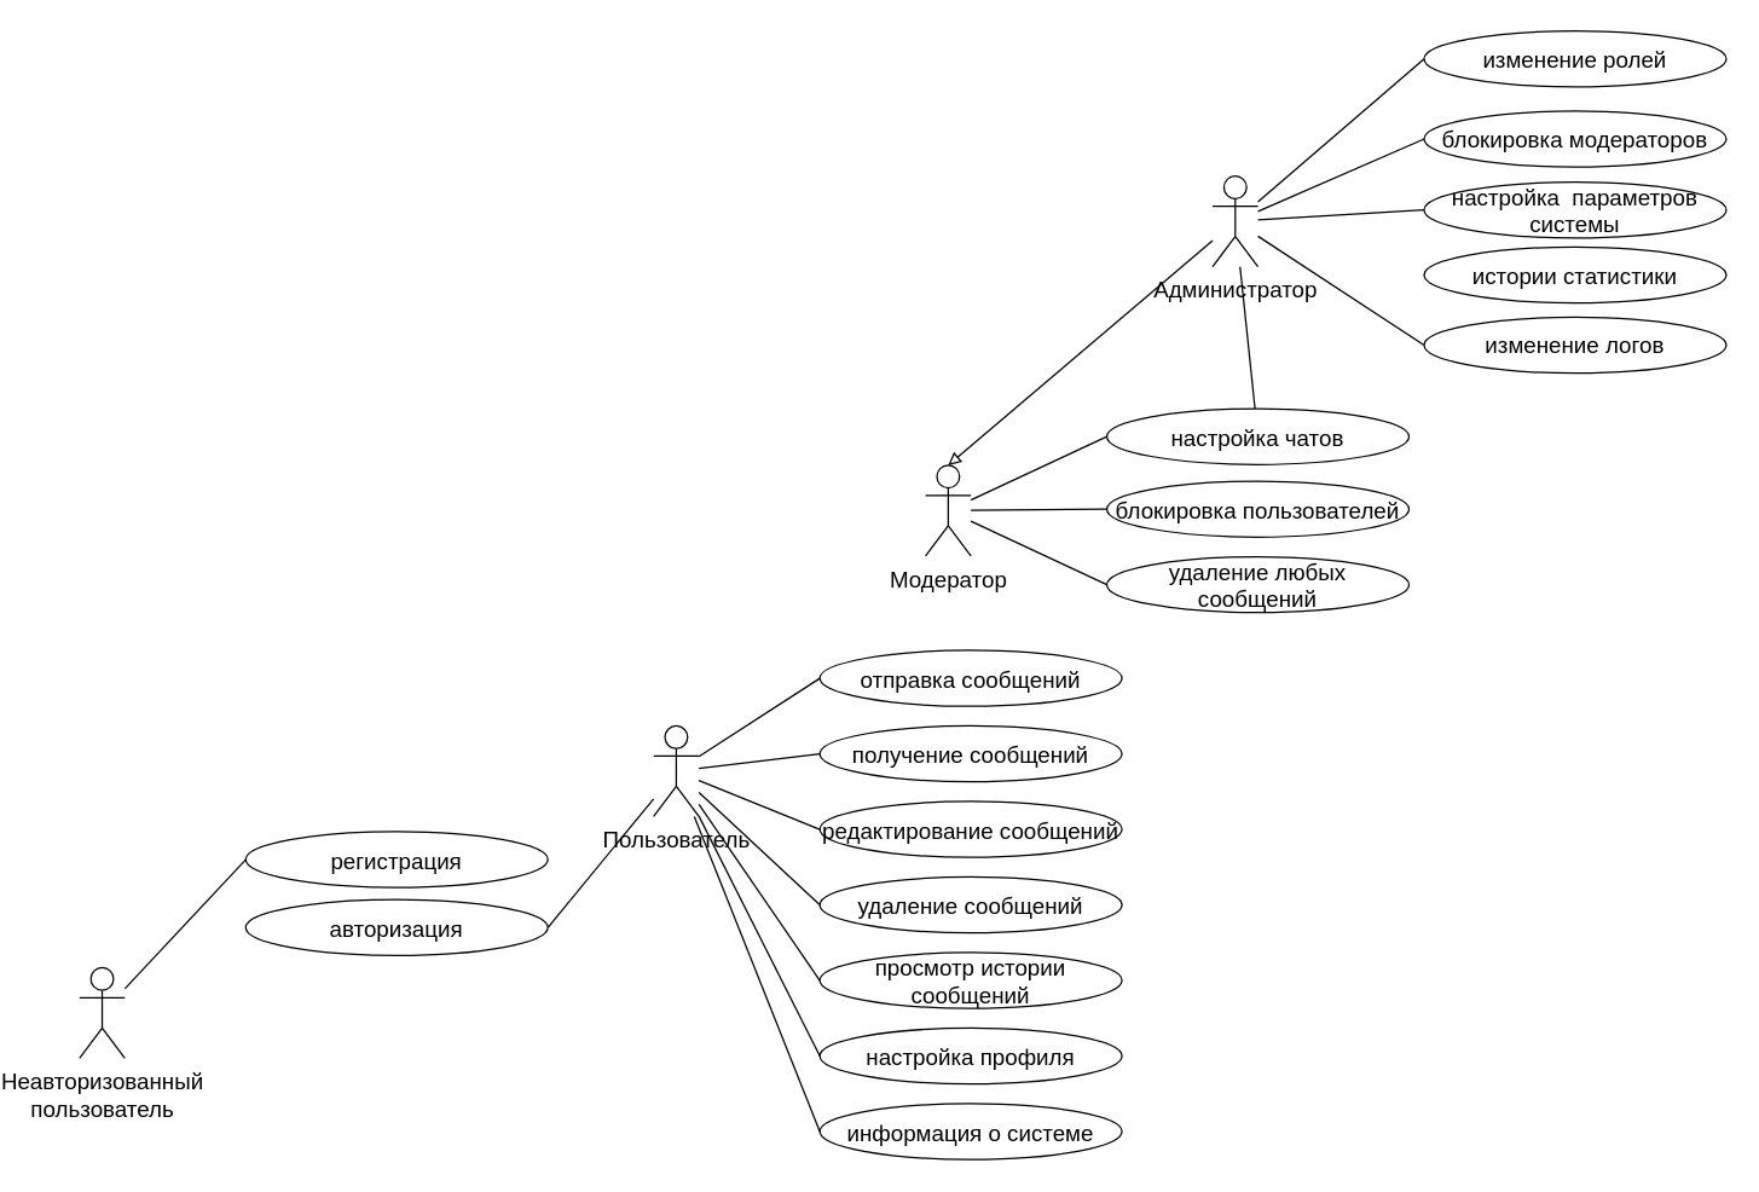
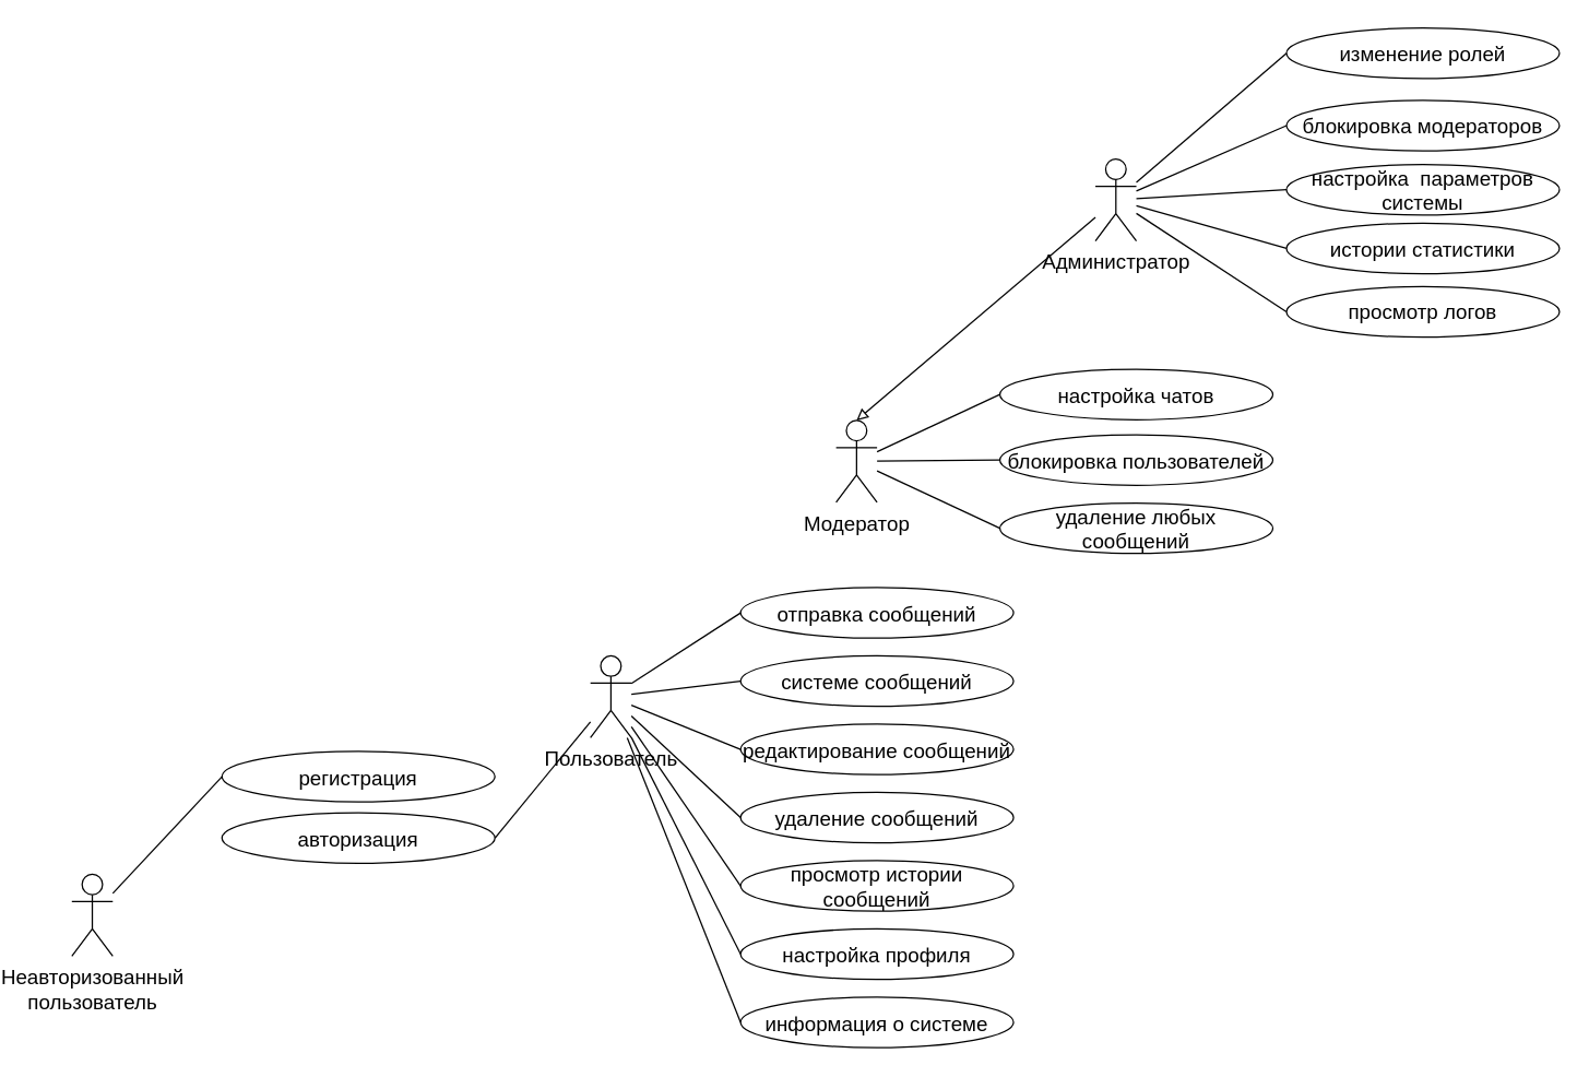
  <mxCell id="0" />
  <mxCell id="1" parent="0" />
  <mxCell id="2" style="rounded=0;orthogonalLoop=1;jettySize=auto;html=1;entryX=0;entryY=0.5;entryDx=0;entryDy=0;endArrow=none;startFill=0;fontFamily=Helvetica;fontSize=15;" parent="1" source="3" target="23" edge="1"><mxGeometry relative="1" as="geometry" /></mxCell>
  <mxCell id="3" value="Неавторизованный&lt;div&gt;&lt;span style=&quot;background-color: transparent; color: light-dark(rgb(0, 0, 0), rgb(255, 255, 255));&quot;&gt;пользователь&lt;/span&gt;&lt;/div&gt;" style="shape=umlActor;verticalLabelPosition=bottom;verticalAlign=top;html=1;outlineConnect=0;fontFamily=Helvetica;fontSize=15;" parent="1" vertex="1"><mxGeometry x="20" y="640" width="30" height="60" as="geometry" /></mxCell>
  <mxCell id="4" style="rounded=0;orthogonalLoop=1;jettySize=auto;html=1;entryX=0;entryY=0.5;entryDx=0;entryDy=0;endArrow=none;startFill=0;fontFamily=Helvetica;fontSize=15;" parent="1" source="12" target="26" edge="1"><mxGeometry relative="1" as="geometry" /></mxCell>
  <mxCell id="5" style="rounded=0;orthogonalLoop=1;jettySize=auto;html=1;entryX=0;entryY=0.5;entryDx=0;entryDy=0;endArrow=none;startFill=0;fontFamily=Helvetica;fontSize=15;" parent="1" source="12" target="27" edge="1"><mxGeometry relative="1" as="geometry" /></mxCell>
  <mxCell id="6" style="rounded=0;orthogonalLoop=1;jettySize=auto;html=1;entryX=0;entryY=0.5;entryDx=0;entryDy=0;endArrow=none;startFill=0;fontFamily=Helvetica;fontSize=15;" parent="1" source="12" target="28" edge="1"><mxGeometry relative="1" as="geometry" /></mxCell>
  <mxCell id="7" style="rounded=0;orthogonalLoop=1;jettySize=auto;html=1;entryX=0;entryY=0.5;entryDx=0;entryDy=0;endArrow=none;startFill=0;fontFamily=Helvetica;fontSize=15;" parent="1" source="12" target="29" edge="1"><mxGeometry relative="1" as="geometry" /></mxCell>
  <mxCell id="8" style="rounded=0;orthogonalLoop=1;jettySize=auto;html=1;entryX=0;entryY=0.5;entryDx=0;entryDy=0;endArrow=none;startFill=0;fontFamily=Helvetica;fontSize=15;" parent="1" source="12" target="31" edge="1"><mxGeometry relative="1" as="geometry" /></mxCell>
  <mxCell id="9" style="rounded=0;orthogonalLoop=1;jettySize=auto;html=1;entryX=0;entryY=0.5;entryDx=0;entryDy=0;endArrow=none;startFill=0;fontFamily=Helvetica;fontSize=15;" parent="1" source="12" target="30" edge="1"><mxGeometry relative="1" as="geometry" /></mxCell>
  <mxCell id="10" style="rounded=0;orthogonalLoop=1;jettySize=auto;html=1;entryX=0;entryY=0.5;entryDx=0;entryDy=0;endArrow=none;startFill=0;fontFamily=Helvetica;fontSize=15;" parent="1" source="12" target="25" edge="1"><mxGeometry relative="1" as="geometry" /></mxCell>
  <mxCell id="11" style="rounded=0;orthogonalLoop=1;jettySize=auto;html=1;entryX=1;entryY=0.5;entryDx=0;entryDy=0;startArrow=none;startFill=0;endArrow=none;" edge="1" parent="1" source="12" target="24"><mxGeometry relative="1" as="geometry" /></mxCell>
  <mxCell id="12" value="Пользователь" style="shape=umlActor;verticalLabelPosition=bottom;verticalAlign=top;html=1;outlineConnect=0;fontFamily=Helvetica;fontSize=15;" parent="1" vertex="1"><mxGeometry x="400" y="480" width="30" height="60" as="geometry" /></mxCell>
  <mxCell id="13" style="rounded=0;orthogonalLoop=1;jettySize=auto;html=1;entryX=0;entryY=0.5;entryDx=0;entryDy=0;endArrow=none;startFill=0;fontFamily=Helvetica;fontSize=15;" parent="1" source="16" target="32" edge="1"><mxGeometry relative="1" as="geometry" /></mxCell>
  <mxCell id="14" style="rounded=0;orthogonalLoop=1;jettySize=auto;html=1;entryX=0;entryY=0.5;entryDx=0;entryDy=0;endArrow=none;startFill=0;fontFamily=Helvetica;fontSize=15;" parent="1" source="16" target="33" edge="1"><mxGeometry relative="1" as="geometry" /></mxCell>
  <mxCell id="15" style="rounded=0;orthogonalLoop=1;jettySize=auto;html=1;entryX=0;entryY=0.5;entryDx=0;entryDy=0;endArrow=none;startFill=0;fontFamily=Helvetica;fontSize=15;" parent="1" source="16" target="34" edge="1"><mxGeometry relative="1" as="geometry" /></mxCell>
  <mxCell id="16" value="Модератор" style="shape=umlActor;verticalLabelPosition=bottom;verticalAlign=top;html=1;outlineConnect=0;fontFamily=Helvetica;fontSize=15;" parent="1" vertex="1"><mxGeometry x="580" y="307.5" width="30" height="60" as="geometry" /></mxCell>
  <mxCell id="17" style="rounded=0;orthogonalLoop=1;jettySize=auto;html=1;entryX=0;entryY=0.5;entryDx=0;entryDy=0;endArrow=none;startFill=0;fontFamily=Helvetica;fontSize=15;" parent="1" source="22" target="35" edge="1"><mxGeometry relative="1" as="geometry" /></mxCell>
  <mxCell id="18" style="rounded=0;orthogonalLoop=1;jettySize=auto;html=1;entryX=0;entryY=0.5;entryDx=0;entryDy=0;endArrow=none;startFill=0;fontFamily=Helvetica;fontSize=15;" parent="1" source="22" target="36" edge="1"><mxGeometry relative="1" as="geometry" /></mxCell>
  <mxCell id="19" style="rounded=0;orthogonalLoop=1;jettySize=auto;html=1;entryX=0;entryY=0.5;entryDx=0;entryDy=0;endArrow=none;startFill=0;fontFamily=Helvetica;fontSize=15;" parent="1" source="22" target="37" edge="1"><mxGeometry relative="1" as="geometry" /></mxCell>
- <mxCell id="20" style="rounded=0;orthogonalLoop=1;jettySize=auto;html=1;endArrow=none;startFill=0;fontFamily=Helvetica;fontSize=15;" parent="1" source="22" target="32" edge="1"><mxGeometry relative="1" as="geometry" /></mxCell>
+ <mxCell id="20" style="rounded=0;orthogonalLoop=1;jettySize=auto;html=1;entryX=0;entryY=0.5;entryDx=0;entryDy=0;endArrow=none;startFill=0;fontFamily=Helvetica;fontSize=15;" parent="1" source="22" target="38" edge="1"><mxGeometry relative="1" as="geometry" /></mxCell>
  <mxCell id="21" style="rounded=0;orthogonalLoop=1;jettySize=auto;html=1;entryX=0;entryY=0.5;entryDx=0;entryDy=0;endArrow=none;startFill=0;fontFamily=Helvetica;fontSize=15;" parent="1" source="22" target="39" edge="1"><mxGeometry relative="1" as="geometry" /></mxCell>
  <mxCell id="22" value="Администратор" style="shape=umlActor;verticalLabelPosition=bottom;verticalAlign=top;html=1;outlineConnect=0;fontFamily=Helvetica;fontSize=15;" parent="1" vertex="1"><mxGeometry x="770" y="116" width="30" height="60" as="geometry" /></mxCell>
  <mxCell id="23" value="регистрация" style="ellipse;whiteSpace=wrap;html=1;fontFamily=Helvetica;fontSize=15;" parent="1" vertex="1"><mxGeometry x="130" y="550" width="200" height="37" as="geometry" /></mxCell>
  <mxCell id="24" value="авторизация" style="ellipse;whiteSpace=wrap;html=1;fontFamily=Helvetica;fontSize=15;" parent="1" vertex="1"><mxGeometry x="130" y="595" width="200" height="37" as="geometry" /></mxCell>
  <mxCell id="25" value="информация о системе" style="ellipse;whiteSpace=wrap;html=1;fontFamily=Helvetica;fontSize=15;" parent="1" vertex="1"><mxGeometry x="510" y="730" width="200" height="37" as="geometry" /></mxCell>
  <mxCell id="26" value="отправка сообщений" style="ellipse;whiteSpace=wrap;html=1;fontFamily=Helvetica;fontSize=15;" parent="1" vertex="1"><mxGeometry x="510" y="430" width="200" height="37" as="geometry" /></mxCell>
- <mxCell id="27" value="получение сообщений" style="ellipse;whiteSpace=wrap;html=1;fontFamily=Helvetica;fontSize=15;" parent="1" vertex="1"><mxGeometry x="510" y="480" width="200" height="37" as="geometry" /></mxCell>
+ <mxCell id="27" value="системе сообщений" style="ellipse;whiteSpace=wrap;html=1;fontFamily=Helvetica;fontSize=15;" parent="1" vertex="1"><mxGeometry x="510" y="480" width="200" height="37" as="geometry" /></mxCell>
  <mxCell id="28" value="редактирование сообщений" style="ellipse;whiteSpace=wrap;html=1;fontFamily=Helvetica;fontSize=15;" parent="1" vertex="1"><mxGeometry x="510" y="530" width="200" height="37" as="geometry" /></mxCell>
  <mxCell id="29" value="удаление сообщений" style="ellipse;whiteSpace=wrap;html=1;fontFamily=Helvetica;fontSize=15;" parent="1" vertex="1"><mxGeometry x="510" y="580" width="200" height="37" as="geometry" /></mxCell>
  <mxCell id="30" value="настройка профиля" style="ellipse;whiteSpace=wrap;html=1;fontFamily=Helvetica;fontSize=15;" parent="1" vertex="1"><mxGeometry x="510" y="680" width="200" height="37" as="geometry" /></mxCell>
  <mxCell id="31" value="просмотр истории сообщений" style="ellipse;whiteSpace=wrap;html=1;fontFamily=Helvetica;fontSize=15;" parent="1" vertex="1"><mxGeometry x="510" y="630" width="200" height="37" as="geometry" /></mxCell>
  <mxCell id="32" value="настройка чатов" style="ellipse;whiteSpace=wrap;html=1;fontFamily=Helvetica;fontSize=15;" parent="1" vertex="1"><mxGeometry x="700" y="270" width="200" height="37" as="geometry" /></mxCell>
  <mxCell id="33" value="блокировка пользователей" style="ellipse;whiteSpace=wrap;html=1;fontFamily=Helvetica;fontSize=15;" parent="1" vertex="1"><mxGeometry x="700" y="318" width="200" height="37" as="geometry" /></mxCell>
  <mxCell id="34" value="удаление любых сообщений" style="ellipse;whiteSpace=wrap;html=1;fontFamily=Helvetica;fontSize=15;" parent="1" vertex="1"><mxGeometry x="700" y="368" width="200" height="37" as="geometry" /></mxCell>
  <mxCell id="35" value="изменение ролей" style="ellipse;whiteSpace=wrap;html=1;fontFamily=Helvetica;fontSize=15;" parent="1" vertex="1"><mxGeometry x="910" y="20" width="200" height="37" as="geometry" /></mxCell>
  <mxCell id="36" value="блокировка модераторов" style="ellipse;whiteSpace=wrap;html=1;fontFamily=Helvetica;fontSize=15;" parent="1" vertex="1"><mxGeometry x="910" y="73" width="200" height="37" as="geometry" /></mxCell>
  <mxCell id="37" value="настройка&amp;nbsp; параметров системы" style="ellipse;whiteSpace=wrap;html=1;fontFamily=Helvetica;fontSize=15;" parent="1" vertex="1"><mxGeometry x="910" y="120" width="200" height="37" as="geometry" /></mxCell>
  <mxCell id="38" value="истории статистики" style="ellipse;whiteSpace=wrap;html=1;fontFamily=Helvetica;fontSize=15;" parent="1" vertex="1"><mxGeometry x="910" y="163" width="200" height="37" as="geometry" /></mxCell>
- <mxCell id="39" value="изменение логов" style="ellipse;whiteSpace=wrap;html=1;fontFamily=Helvetica;fontSize=15;" parent="1" vertex="1"><mxGeometry x="910" y="209.5" width="200" height="37" as="geometry" /></mxCell>
+ <mxCell id="39" value="просмотр логов" style="ellipse;whiteSpace=wrap;html=1;fontFamily=Helvetica;fontSize=15;" parent="1" vertex="1"><mxGeometry x="910" y="209.5" width="200" height="37" as="geometry" /></mxCell>
  <mxCell id="40" style="rounded=0;orthogonalLoop=1;jettySize=auto;html=1;entryX=0.5;entryY=0;entryDx=0;entryDy=0;entryPerimeter=0;endArrow=block;endFill=0;fontFamily=Helvetica;fontSize=15;" parent="1" source="22" target="16" edge="1"><mxGeometry relative="1" as="geometry" /></mxCell>
